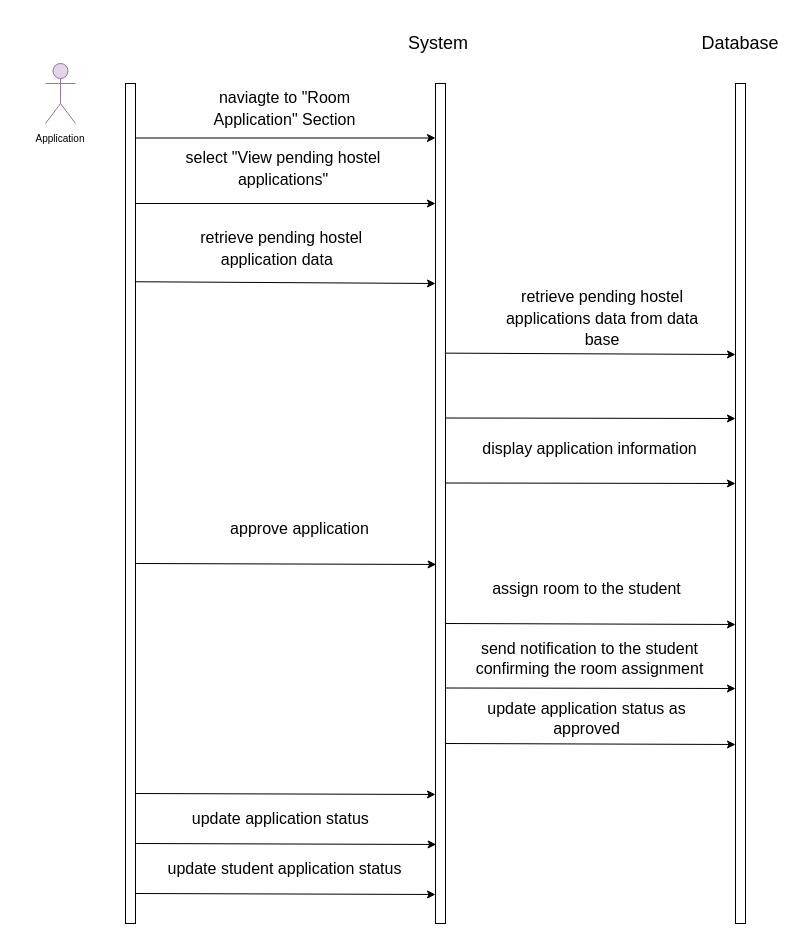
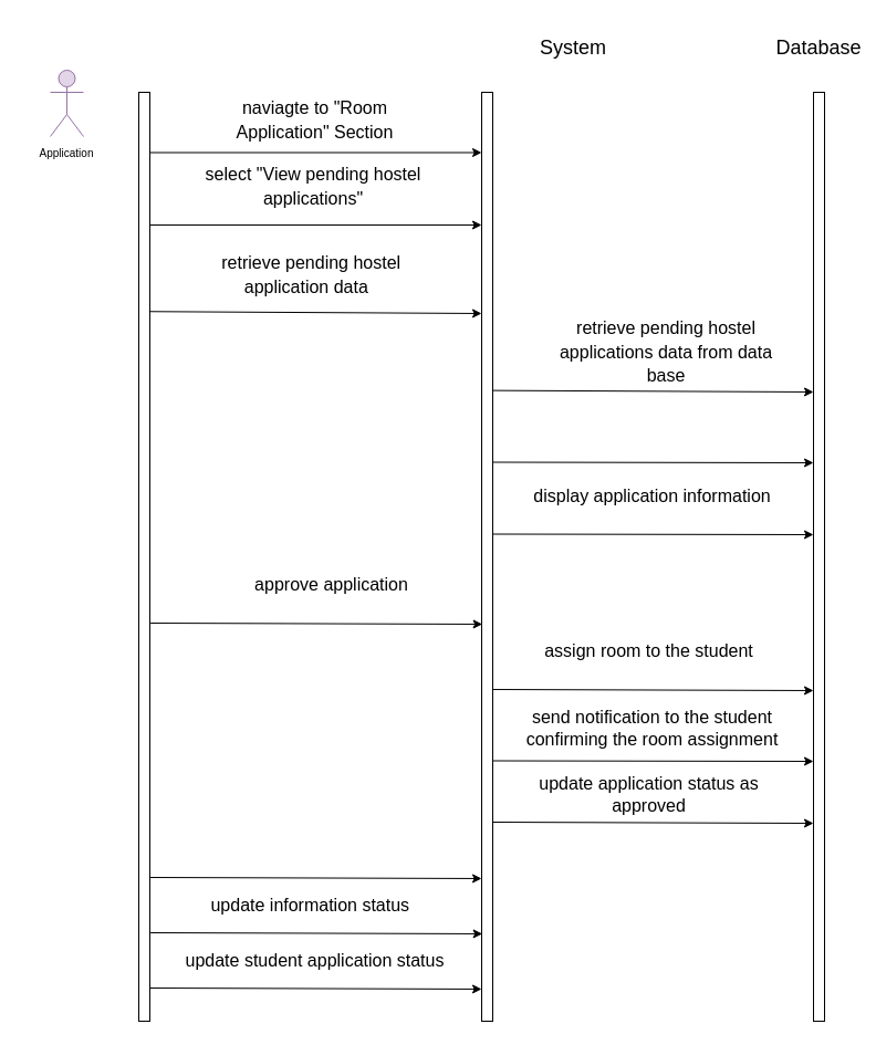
  <mxCell id="0" />
  <mxCell id="1" parent="0" />
  <mxCell id="2" value="" style="rounded=0;whiteSpace=wrap;html=1;" parent="1" vertex="1"><mxGeometry x="125" y="83" width="10" height="840" as="geometry" /></mxCell>
  <mxCell id="3" value="" style="shape=umlActor;verticalLabelPosition=bottom;verticalAlign=top;html=1;outlineConnect=0;fontSize=10;fillColor=#e1d5e7;strokeColor=#9673a6;" parent="1" vertex="1"><mxGeometry x="45" y="63" width="30" height="60" as="geometry" /></mxCell>
  <mxCell id="4" value="Application" style="text;html=1;strokeColor=none;fillColor=none;align=center;verticalAlign=middle;whiteSpace=wrap;rounded=0;fontSize=10;" parent="1" vertex="1"><mxGeometry x="20" y="123" width="80" height="30" as="geometry" /></mxCell>
  <mxCell id="5" value="" style="rounded=0;whiteSpace=wrap;html=1;" parent="1" vertex="1"><mxGeometry x="435" y="83" width="10" height="840" as="geometry" /></mxCell>
  <mxCell id="6" value="" style="rounded=0;whiteSpace=wrap;html=1;" parent="1" vertex="1"><mxGeometry x="735" y="83" width="10" height="840" as="geometry" /></mxCell>
- <mxCell id="7" value="&lt;font style=&quot;font-size: 18px;&quot;&gt;System&amp;nbsp;&lt;/font&gt;" style="text;html=1;strokeColor=none;fillColor=none;align=center;verticalAlign=middle;whiteSpace=wrap;rounded=0;fontSize=10;" parent="1" vertex="1"><mxGeometry x="397.5" y="20.5" width="85" height="45" as="geometry" /></mxCell>
+ <mxCell id="7" value="&lt;font style=&quot;font-size: 18px;&quot;&gt;System&amp;nbsp;&lt;/font&gt;" style="text;html=1;strokeColor=none;fillColor=none;align=center;verticalAlign=middle;whiteSpace=wrap;rounded=0;fontSize=10;" parent="1" vertex="1"><mxGeometry x="477.5" y="20.5" width="85" height="45" as="geometry" /></mxCell>
  <mxCell id="8" value="Database" style="text;html=1;strokeColor=none;fillColor=none;align=center;verticalAlign=middle;whiteSpace=wrap;rounded=0;fontSize=18;" parent="1" vertex="1"><mxGeometry x="710" y="28" width="60" height="30" as="geometry" /></mxCell>
  <mxCell id="9" value="&lt;span style=&quot;font-size: 16px;&quot;&gt;naviagte to &quot;Room Application&quot; Section&lt;/span&gt;" style="text;html=1;strokeColor=none;fillColor=none;align=center;verticalAlign=middle;whiteSpace=wrap;rounded=0;fontSize=18;" parent="1" vertex="1"><mxGeometry x="177.5" y="93" width="212.5" height="30" as="geometry" /></mxCell>
  <mxCell id="10" value="" style="endArrow=classic;html=1;fontSize=18;" parent="1" edge="1"><mxGeometry width="50" height="50" relative="1" as="geometry"><mxPoint x="135" y="203" as="sourcePoint" /><mxPoint x="435" y="203" as="targetPoint" /></mxGeometry></mxCell>
  <mxCell id="11" value="&lt;span style=&quot;font-size: 16px;&quot;&gt;select &quot;View pending hostel applications&quot;&lt;/span&gt;" style="text;html=1;strokeColor=none;fillColor=none;align=center;verticalAlign=middle;whiteSpace=wrap;rounded=0;fontSize=18;" parent="1" vertex="1"><mxGeometry x="177.5" y="153" width="210" height="30" as="geometry" /></mxCell>
  <mxCell id="12" value="&lt;span style=&quot;font-size: 16px;&quot;&gt;&amp;nbsp;retrieve pending hostel application data&amp;nbsp;&lt;/span&gt;" style="text;html=1;strokeColor=none;fillColor=none;align=center;verticalAlign=middle;whiteSpace=wrap;rounded=0;fontSize=18;" parent="1" vertex="1"><mxGeometry x="171.25" y="233" width="216.25" height="30" as="geometry" /></mxCell>
  <mxCell id="13" value="&lt;span style=&quot;font-size: 16px;&quot;&gt;retrieve pending hostel applications data from data base&lt;/span&gt;" style="text;html=1;strokeColor=none;fillColor=none;align=center;verticalAlign=middle;whiteSpace=wrap;rounded=0;fontSize=18;" parent="1" vertex="1"><mxGeometry x="493.75" y="303" width="216.25" height="30" as="geometry" /></mxCell>
  <mxCell id="14" value="" style="endArrow=classic;html=1;fontSize=18;" parent="1" edge="1"><mxGeometry width="50" height="50" relative="1" as="geometry"><mxPoint x="135" y="137.5" as="sourcePoint" /><mxPoint x="435" y="137.5" as="targetPoint" /></mxGeometry></mxCell>
  <mxCell id="15" value="display application information" style="text;html=1;align=center;verticalAlign=middle;whiteSpace=wrap;rounded=0;fontSize=16;" parent="1" vertex="1"><mxGeometry x="467.5" y="433" width="242.5" height="30" as="geometry" /></mxCell>
  <mxCell id="16" value="assign room to the student" style="text;html=1;strokeColor=none;fillColor=none;align=center;verticalAlign=middle;whiteSpace=wrap;rounded=0;fontSize=16;" parent="1" vertex="1"><mxGeometry x="465" y="573" width="242.5" height="30" as="geometry" /></mxCell>
  <mxCell id="17" value="" style="endArrow=classic;html=1;fontSize=18;exitX=0.933;exitY=0.236;exitDx=0;exitDy=0;exitPerimeter=0;" parent="1" source="2" edge="1"><mxGeometry width="50" height="50" relative="1" as="geometry"><mxPoint x="145" y="283" as="sourcePoint" /><mxPoint x="435" y="283" as="targetPoint" /></mxGeometry></mxCell>
  <mxCell id="18" value="" style="endArrow=classic;html=1;fontSize=18;exitX=1;exitY=0.678;exitDx=0;exitDy=0;exitPerimeter=0;" parent="1" edge="1"><mxGeometry width="50" height="50" relative="1" as="geometry"><mxPoint x="135.63" y="563" as="sourcePoint" /><mxPoint x="435.63" y="563.98" as="targetPoint" /></mxGeometry></mxCell>
  <mxCell id="19" value="approve application" style="text;html=1;align=center;verticalAlign=middle;whiteSpace=wrap;rounded=0;fontSize=16;" parent="1" vertex="1"><mxGeometry x="178.13" y="513" width="242.5" height="30" as="geometry" /></mxCell>
  <mxCell id="20" value="" style="endArrow=classic;html=1;fontSize=18;exitX=1;exitY=0.678;exitDx=0;exitDy=0;exitPerimeter=0;" parent="1" edge="1"><mxGeometry width="50" height="50" relative="1" as="geometry"><mxPoint x="445" y="417.5" as="sourcePoint" /><mxPoint x="735" y="418" as="targetPoint" /></mxGeometry></mxCell>
  <mxCell id="21" value="" style="endArrow=classic;html=1;fontSize=18;exitX=1;exitY=0.678;exitDx=0;exitDy=0;exitPerimeter=0;" parent="1" edge="1"><mxGeometry width="50" height="50" relative="1" as="geometry"><mxPoint x="445" y="482.5" as="sourcePoint" /><mxPoint x="735" y="483" as="targetPoint" /></mxGeometry></mxCell>
  <mxCell id="22" value="update application status as approved" style="text;html=1;strokeColor=none;fillColor=none;align=center;verticalAlign=middle;whiteSpace=wrap;rounded=0;fontSize=16;" parent="1" vertex="1"><mxGeometry x="465" y="703" width="242.5" height="30" as="geometry" /></mxCell>
  <mxCell id="23" value="" style="endArrow=classic;html=1;fontSize=18;exitX=0.933;exitY=0.321;exitDx=0;exitDy=0;exitPerimeter=0;" parent="1" source="5" edge="1"><mxGeometry width="50" height="50" relative="1" as="geometry"><mxPoint x="455" y="353" as="sourcePoint" /><mxPoint x="735" y="354" as="targetPoint" /></mxGeometry></mxCell>
  <mxCell id="24" value="send notification to the student confirming the room assignment" style="text;html=1;align=center;verticalAlign=middle;whiteSpace=wrap;rounded=0;fontSize=16;" parent="1" vertex="1"><mxGeometry x="467.5" y="643" width="242.5" height="30" as="geometry" /></mxCell>
  <mxCell id="25" value="" style="endArrow=classic;html=1;fontSize=18;exitX=1;exitY=0.678;exitDx=0;exitDy=0;exitPerimeter=0;" parent="1" edge="1"><mxGeometry width="50" height="50" relative="1" as="geometry"><mxPoint x="445" y="623" as="sourcePoint" /><mxPoint x="735" y="624" as="targetPoint" /></mxGeometry></mxCell>
  <mxCell id="26" value="" style="endArrow=classic;html=1;fontSize=18;exitX=1;exitY=0.678;exitDx=0;exitDy=0;exitPerimeter=0;" parent="1" edge="1"><mxGeometry width="50" height="50" relative="1" as="geometry"><mxPoint x="445" y="687.5" as="sourcePoint" /><mxPoint x="735" y="688" as="targetPoint" /></mxGeometry></mxCell>
  <mxCell id="27" value="" style="endArrow=classic;html=1;fontSize=18;exitX=1;exitY=0.678;exitDx=0;exitDy=0;exitPerimeter=0;" parent="1" edge="1"><mxGeometry width="50" height="50" relative="1" as="geometry"><mxPoint x="445" y="743" as="sourcePoint" /><mxPoint x="735" y="744" as="targetPoint" /></mxGeometry></mxCell>
- <mxCell id="28" value="update application status&amp;nbsp;" style="text;html=1;strokeColor=none;fillColor=none;align=center;verticalAlign=middle;whiteSpace=wrap;rounded=0;fontSize=16;" parent="1" vertex="1"><mxGeometry x="161.25" y="803" width="242.5" height="30" as="geometry" /></mxCell>
+ <mxCell id="28" value="update information status&amp;nbsp;" style="text;html=1;strokeColor=none;fillColor=none;align=center;verticalAlign=middle;whiteSpace=wrap;rounded=0;fontSize=16;" parent="1" vertex="1"><mxGeometry x="161.25" y="803" width="242.5" height="30" as="geometry" /></mxCell>
  <mxCell id="29" value="" style="endArrow=classic;html=1;fontSize=18;exitX=1;exitY=0.678;exitDx=0;exitDy=0;exitPerimeter=0;" parent="1" edge="1"><mxGeometry width="50" height="50" relative="1" as="geometry"><mxPoint x="135.63" y="843" as="sourcePoint" /><mxPoint x="435.63" y="843.98" as="targetPoint" /></mxGeometry></mxCell>
  <mxCell id="30" value="" style="endArrow=classic;html=1;fontSize=18;exitX=1;exitY=0.678;exitDx=0;exitDy=0;exitPerimeter=0;" parent="1" edge="1"><mxGeometry width="50" height="50" relative="1" as="geometry"><mxPoint x="135" y="793" as="sourcePoint" /><mxPoint x="435" y="793.98" as="targetPoint" /></mxGeometry></mxCell>
  <mxCell id="31" value="" style="endArrow=classic;html=1;fontSize=18;exitX=1;exitY=0.678;exitDx=0;exitDy=0;exitPerimeter=0;" parent="1" edge="1"><mxGeometry width="50" height="50" relative="1" as="geometry"><mxPoint x="135" y="893" as="sourcePoint" /><mxPoint x="435" y="893.98" as="targetPoint" /></mxGeometry></mxCell>
  <mxCell id="32" value="update student application status" style="text;html=1;strokeColor=none;fillColor=none;align=center;verticalAlign=middle;whiteSpace=wrap;rounded=0;fontSize=16;" parent="1" vertex="1"><mxGeometry x="162.5" y="853" width="242.5" height="30" as="geometry" /></mxCell>
